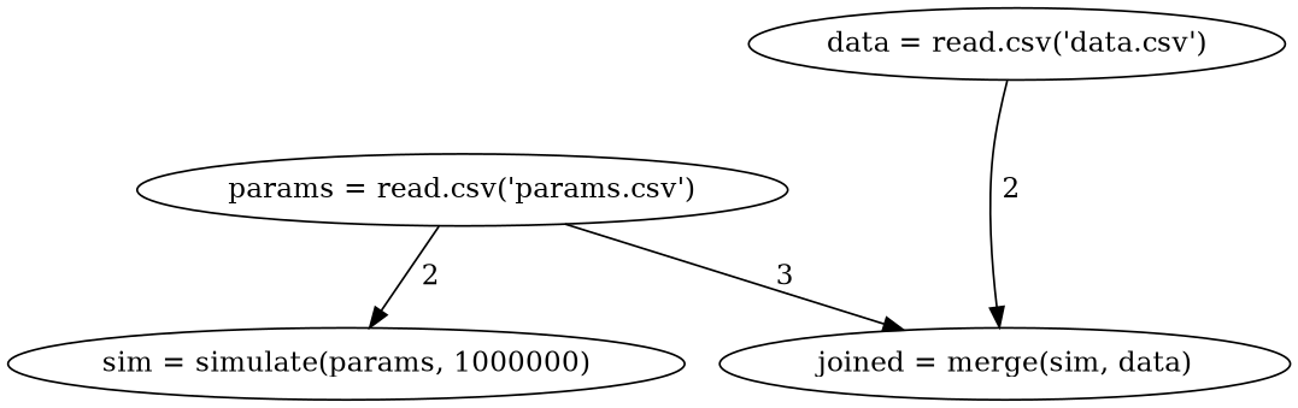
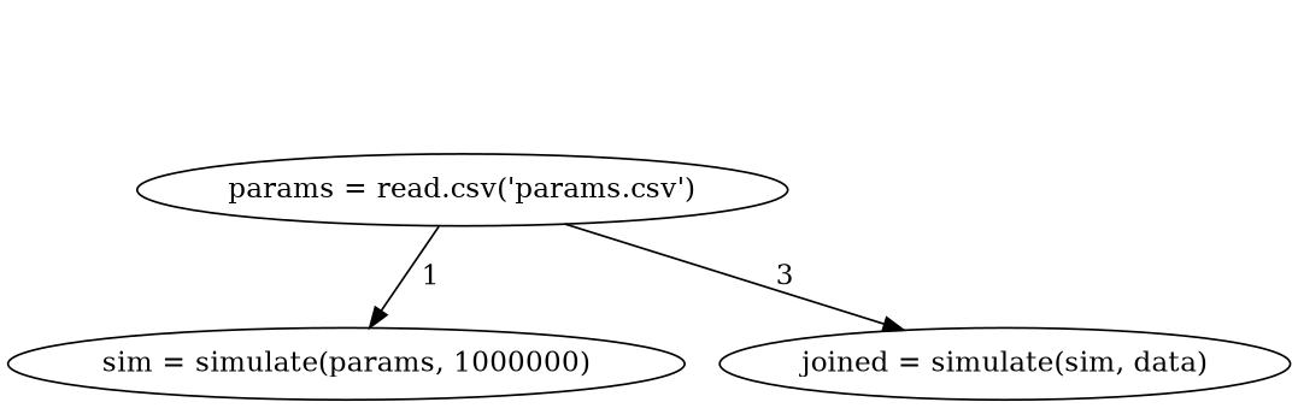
  digraph {
    n1 [label="params = read.csv('params.csv')"]
    n2 [label="sim = simulate(params, 1000000)"]
-   n3 [label="joined = merge(sim, data)"]
-   n4 [label="data = read.csv('data.csv')"]
+   n3 [label="joined = simulate(sim, data)"]
    X [style=invis]
-   n1 -> n2 [label=" 2"]
+   n1 -> n2 [label=" 1"]
    n1 -> n3 [label=" 3"]
-   n4 -> n3 [label=" 2"]
-   n4 -> X [style=invis]
    X -> n3 [style=invis]
  }
